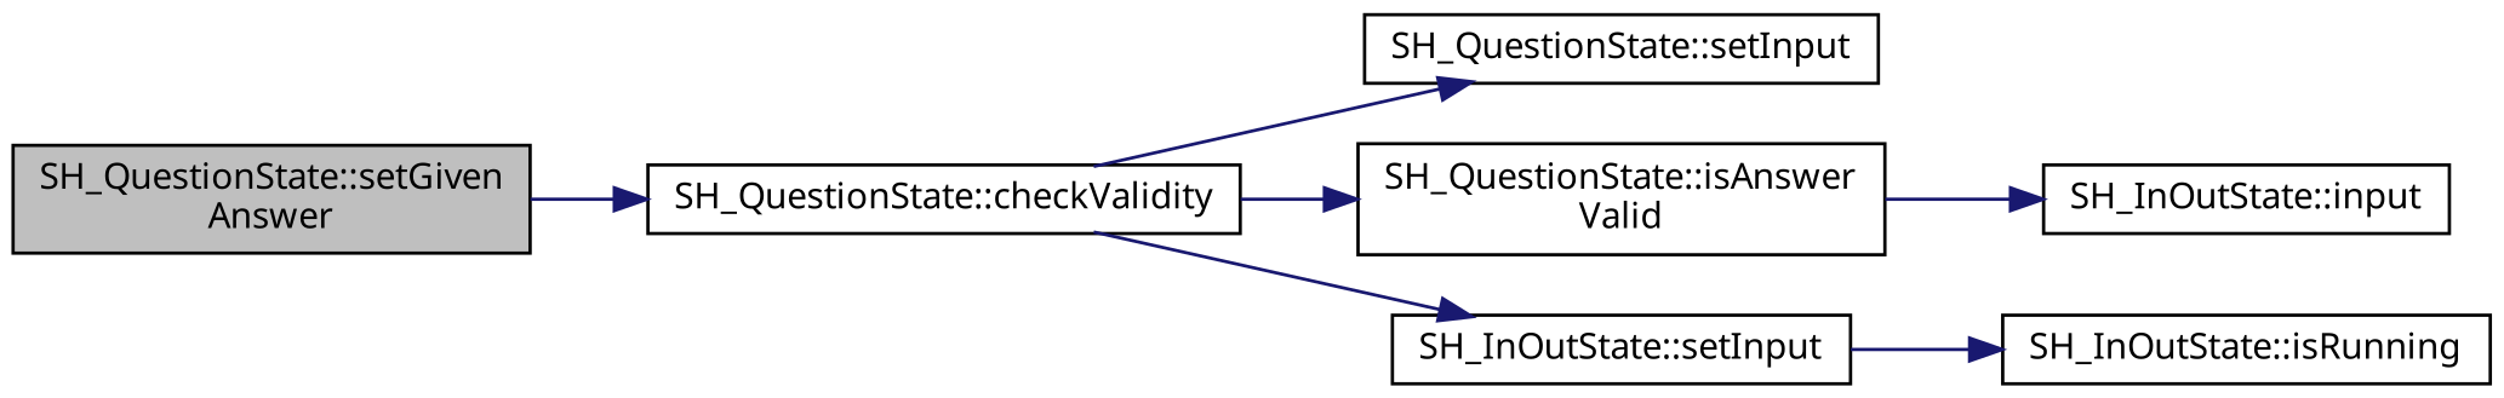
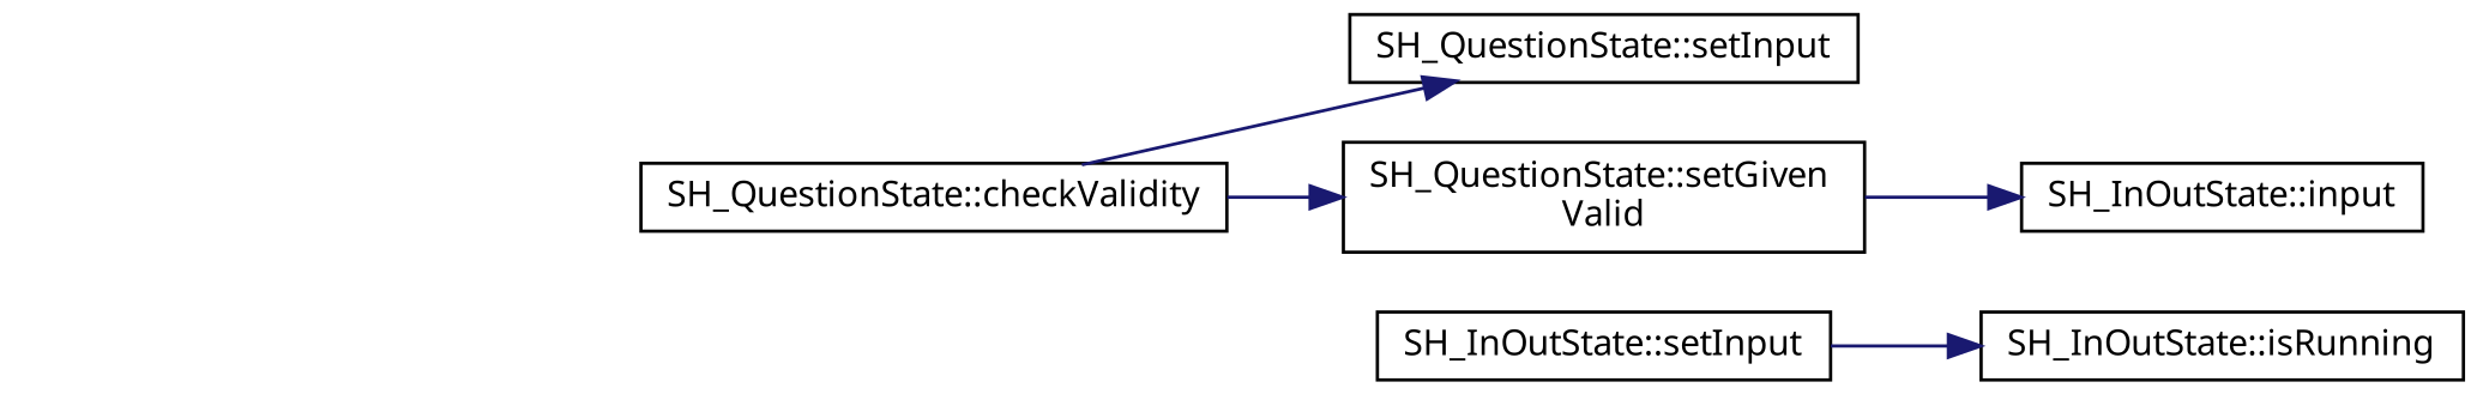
  digraph {
    rankdir=LR
    node [color=black fontname=Verdana fontsize=11 shape=record]
    edge [color=midnightblue fontname=Verdana fontsize=11 labelfontname=Verdana labelfontsize=11 style=solid]
-   n1 [fillcolor=grey75 fontcolor=black height=0.2 label="SH_QuestionState::setGiven\lAnswer" style=filled width=0.4]
    n2 [height=0.2 label="SH_QuestionState::checkValidity" width=0.4]
    n3 [height=0.2 label="SH_QuestionState::setInput" width=0.4]
-   n4 [height=0.2 label="SH_QuestionState::isAnswer\lValid" width=0.4]
+   n4 [height=0.2 label="SH_QuestionState::setGiven\lValid" width=0.4]
    n5 [height=0.2 label="SH_InOutState::setInput" width=0.4]
    n6 [height=0.2 label="SH_InOutState::input" width=0.4]
    n7 [height=0.2 label="SH_InOutState::isRunning" width=0.4]
-   n1 -> n2
    n2 -> n3
    n2 -> n4
-   n2 -> n5
    n4 -> n6
    n5 -> n7
  }
